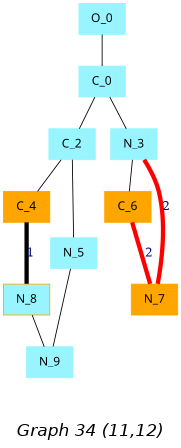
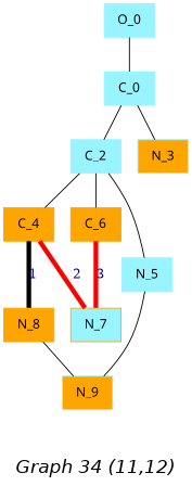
  graph {
    fontname="Helvetica-Oblique"
    fontsize=20
    label="\n\nGraph 34 (11,12)"
    node [color=cadetblue1 fontname="Helvetica-Outline" shape=box sides=4 style=filled]
    n1 [label=C_0]
    O_0
    C_2
-   N_3
+   N_3 [fillcolor=orange]
    C_4 [color=orange]
    N_5
    C_6 [color=orange]
-   N_7 [color=orange]
-   N_8 [color=orange fillcolor=cadetblue1]
-   N_9
+   N_7 [color=orange fillcolor=cadetblue1]
+   N_8 [color=orange]
+   N_9 [fillcolor=orange]
    n1 -- C_2
    n1 -- N_3
    O_0 -- n1
    C_2 -- C_4
    C_2 -- N_5
-   N_3 -- C_6
-   N_3 -- N_7 [color=red fontcolor=navy label=2 penwidth=5 style=bold]
+   C_2 -- C_6
+   C_4 -- N_7 [color=red fontcolor=navy label=2 penwidth=5 style=bold]
    C_4 -- N_8 [color=black fontcolor=navy label=1 penwidth=5 style=bold]
    N_5 -- N_9
-   C_6 -- N_7 [color=red fontcolor=navy label=2 penwidth=5 style=bold]
+   C_6 -- N_7 [color=red fontcolor=navy label=3 penwidth=5 style=bold]
    N_8 -- N_9
  }
